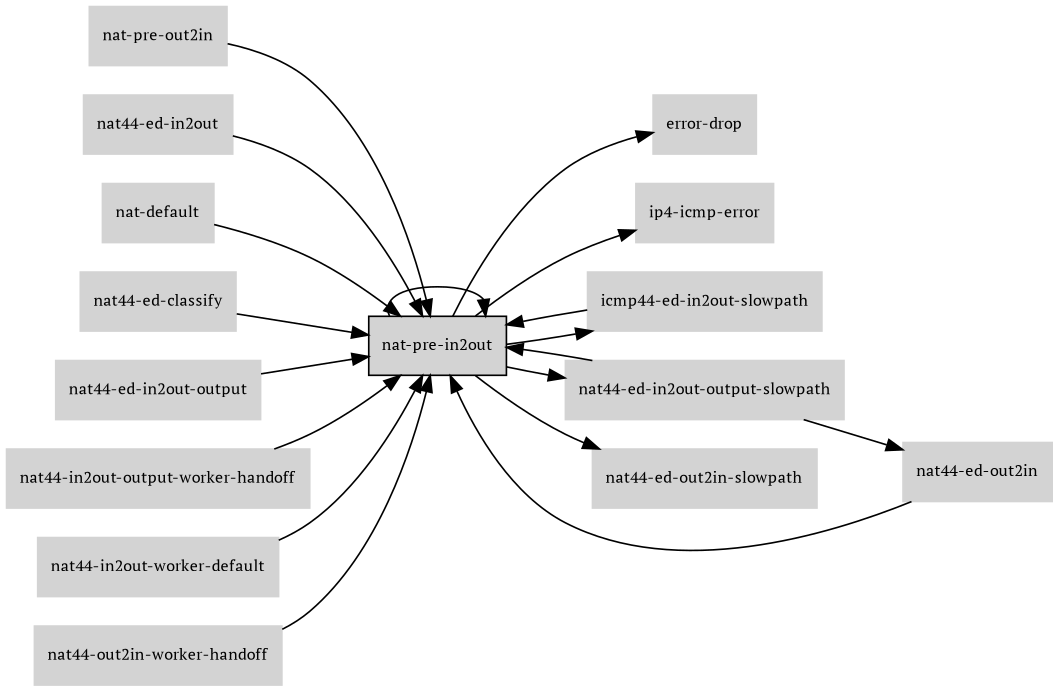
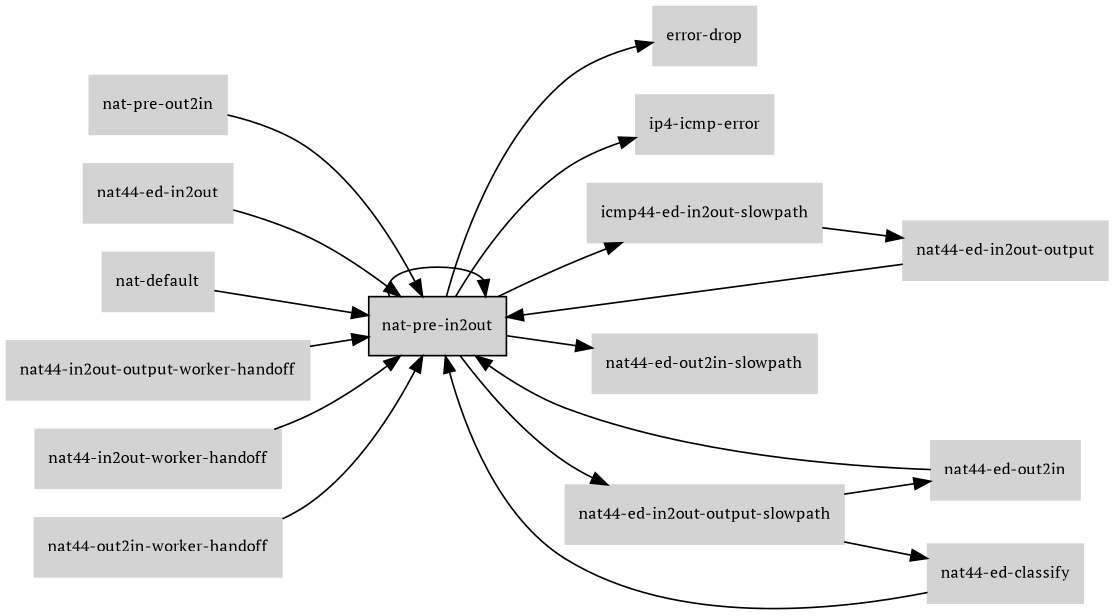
  digraph {
    fontname="PT Serif"
    rankdir=LR
    node [color=lightgray fillcolor=lightgray fontcolor=black fontname="PT Serif" fontsize=10 shape=box style=filled]
    edge [fontname="PT Serif" fontsize=8]
    "nat-pre-in2out" [color=black]
    "error-drop"
    "ip4-icmp-error"
    n4 [label="icmp44-ed-in2out-slowpath"]
    "nat44-ed-in2out-output-slowpath"
    "nat44-ed-out2in-slowpath"
    "nat-pre-out2in"
    "nat44-ed-in2out"
    "nat44-ed-out2in"
    "nat-default"
    "nat44-ed-classify"
    "nat44-ed-in2out-output"
    "nat44-in2out-output-worker-handoff"
-   "nat44-in2out-worker-handoff" [label="nat44-in2out-worker-default"]
+   "nat44-in2out-worker-handoff"
    "nat44-out2in-worker-handoff"
    "nat-pre-in2out" -> "nat-pre-in2out"
    "nat-pre-in2out" -> "error-drop"
    "nat-pre-in2out" -> "ip4-icmp-error"
    "nat-pre-in2out" -> n4
    "nat-pre-in2out" -> "nat44-ed-in2out-output-slowpath"
    "nat-pre-in2out" -> "nat44-ed-out2in-slowpath"
-   n4 -> "nat-pre-in2out"
-   "nat44-ed-in2out-output-slowpath" -> "nat-pre-in2out"
+   n4 -> "nat44-ed-in2out-output"
+   "nat44-ed-in2out-output-slowpath" -> "nat44-ed-classify"
    "nat44-ed-in2out-output-slowpath" -> "nat44-ed-out2in"
    "nat-pre-out2in" -> "nat-pre-in2out"
    "nat44-ed-in2out" -> "nat-pre-in2out"
    "nat44-ed-out2in" -> "nat-pre-in2out"
    "nat-default" -> "nat-pre-in2out"
    "nat44-ed-classify" -> "nat-pre-in2out"
    "nat44-ed-in2out-output" -> "nat-pre-in2out"
    "nat44-in2out-output-worker-handoff" -> "nat-pre-in2out"
    "nat44-in2out-worker-handoff" -> "nat-pre-in2out"
    "nat44-out2in-worker-handoff" -> "nat-pre-in2out"
  }
